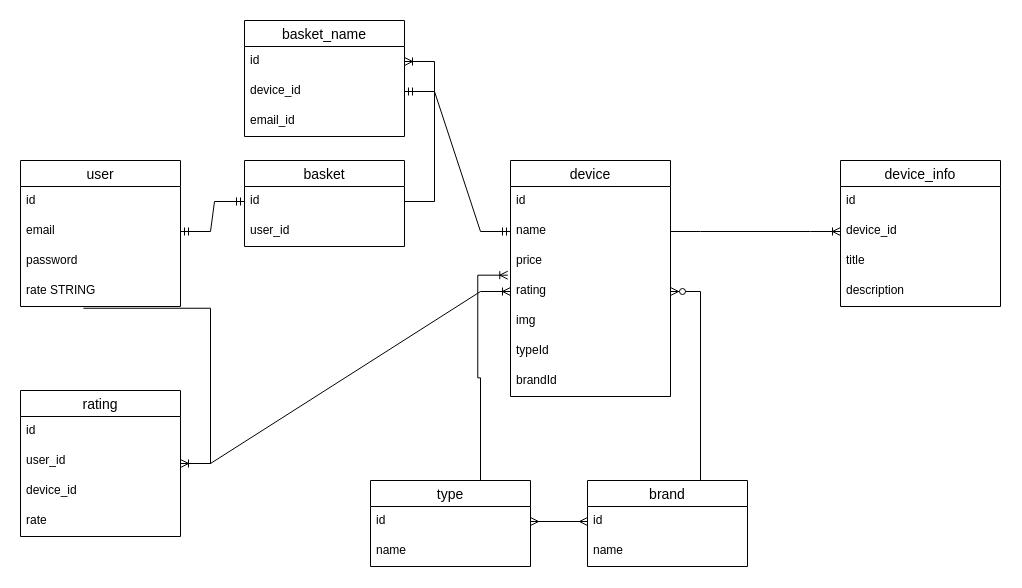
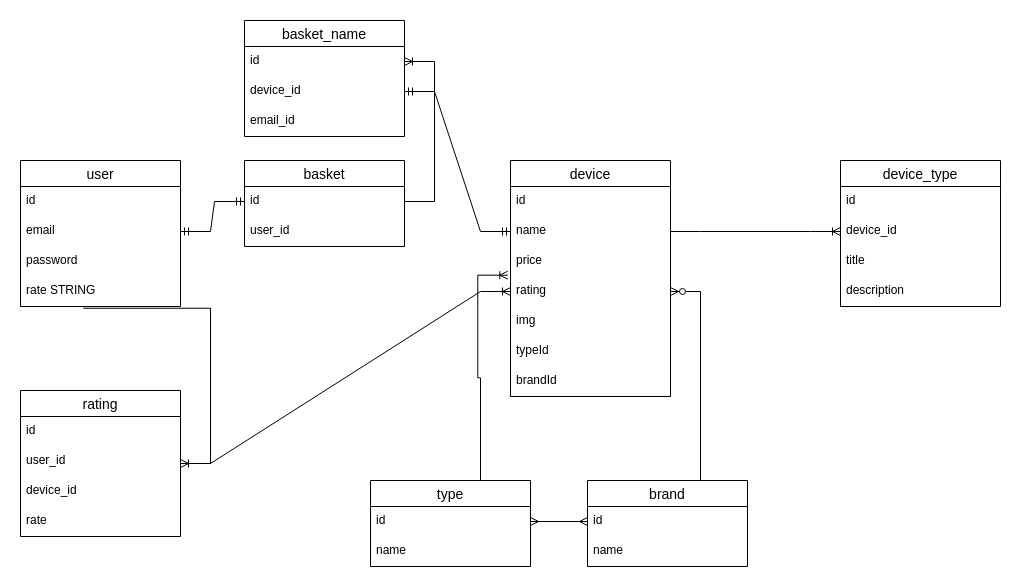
  <mxCell id="0" />
  <mxCell id="1" parent="0" />
  <mxCell id="2" value="user" style="swimlane;fontStyle=0;childLayout=stackLayout;horizontal=1;startSize=26;horizontalStack=0;resizeParent=1;resizeParentMax=0;resizeLast=0;collapsible=1;marginBottom=0;align=center;fontSize=14;" vertex="1" parent="1"><mxGeometry x="20" y="160" width="160" height="146" as="geometry" /></mxCell>
  <mxCell id="3" value="id" style="text;strokeColor=none;fillColor=none;spacingLeft=4;spacingRight=4;overflow=hidden;rotatable=0;points=[[0,0.5],[1,0.5]];portConstraint=eastwest;fontSize=12;" vertex="1" parent="2"><mxGeometry y="26" width="160" height="30" as="geometry" /></mxCell>
  <mxCell id="4" value="email" style="text;strokeColor=none;fillColor=none;spacingLeft=4;spacingRight=4;overflow=hidden;rotatable=0;points=[[0,0.5],[1,0.5]];portConstraint=eastwest;fontSize=12;" vertex="1" parent="2"><mxGeometry y="56" width="160" height="30" as="geometry" /></mxCell>
  <mxCell id="5" value="password" style="text;strokeColor=none;fillColor=none;spacingLeft=4;spacingRight=4;overflow=hidden;rotatable=0;points=[[0,0.5],[1,0.5]];portConstraint=eastwest;fontSize=12;" vertex="1" parent="2"><mxGeometry y="86" width="160" height="30" as="geometry" /></mxCell>
  <mxCell id="6" value="rate STRING" style="text;strokeColor=none;fillColor=none;spacingLeft=4;spacingRight=4;overflow=hidden;rotatable=0;points=[[0,0.5],[1,0.5]];portConstraint=eastwest;fontSize=12;" vertex="1" parent="2"><mxGeometry y="116" width="160" height="30" as="geometry" /></mxCell>
  <mxCell id="7" value="basket" style="swimlane;fontStyle=0;childLayout=stackLayout;horizontal=1;startSize=26;horizontalStack=0;resizeParent=1;resizeParentMax=0;resizeLast=0;collapsible=1;marginBottom=0;align=center;fontSize=14;" vertex="1" parent="1"><mxGeometry x="244" y="160" width="160" height="86" as="geometry" /></mxCell>
  <mxCell id="8" value="id" style="text;strokeColor=none;fillColor=none;spacingLeft=4;spacingRight=4;overflow=hidden;rotatable=0;points=[[0,0.5],[1,0.5]];portConstraint=eastwest;fontSize=12;" vertex="1" parent="7"><mxGeometry y="26" width="160" height="30" as="geometry" /></mxCell>
  <mxCell id="9" value="user_id" style="text;strokeColor=none;fillColor=none;spacingLeft=4;spacingRight=4;overflow=hidden;rotatable=0;points=[[0,0.5],[1,0.5]];portConstraint=eastwest;fontSize=12;" vertex="1" parent="7"><mxGeometry y="56" width="160" height="30" as="geometry" /></mxCell>
  <mxCell id="10" value="" style="edgeStyle=entityRelationEdgeStyle;fontSize=12;html=1;endArrow=ERmandOne;startArrow=ERmandOne;rounded=0;entryX=0;entryY=0.5;entryDx=0;entryDy=0;exitX=1;exitY=0.5;exitDx=0;exitDy=0;" edge="1" parent="1" source="4" target="8"><mxGeometry width="100" height="100" relative="1" as="geometry"><mxPoint x="210" y="470" as="sourcePoint" /><mxPoint x="310" y="370" as="targetPoint" /></mxGeometry></mxCell>
  <mxCell id="11" value="device" style="swimlane;fontStyle=0;childLayout=stackLayout;horizontal=1;startSize=26;horizontalStack=0;resizeParent=1;resizeParentMax=0;resizeLast=0;collapsible=1;marginBottom=0;align=center;fontSize=14;" vertex="1" parent="1"><mxGeometry x="510" y="160" width="160" height="236" as="geometry" /></mxCell>
  <mxCell id="12" value="id" style="text;strokeColor=none;fillColor=none;spacingLeft=4;spacingRight=4;overflow=hidden;rotatable=0;points=[[0,0.5],[1,0.5]];portConstraint=eastwest;fontSize=12;" vertex="1" parent="11"><mxGeometry y="26" width="160" height="30" as="geometry" /></mxCell>
  <mxCell id="13" value="name" style="text;strokeColor=none;fillColor=none;spacingLeft=4;spacingRight=4;overflow=hidden;rotatable=0;points=[[0,0.5],[1,0.5]];portConstraint=eastwest;fontSize=12;" vertex="1" parent="11"><mxGeometry y="56" width="160" height="30" as="geometry" /></mxCell>
  <mxCell id="14" value="price" style="text;strokeColor=none;fillColor=none;spacingLeft=4;spacingRight=4;overflow=hidden;rotatable=0;points=[[0,0.5],[1,0.5]];portConstraint=eastwest;fontSize=12;" vertex="1" parent="11"><mxGeometry y="86" width="160" height="30" as="geometry" /></mxCell>
  <mxCell id="15" value="rating" style="text;strokeColor=none;fillColor=none;spacingLeft=4;spacingRight=4;overflow=hidden;rotatable=0;points=[[0,0.5],[1,0.5]];portConstraint=eastwest;fontSize=12;" vertex="1" parent="11"><mxGeometry y="116" width="160" height="30" as="geometry" /></mxCell>
  <mxCell id="16" value="img" style="text;strokeColor=none;fillColor=none;spacingLeft=4;spacingRight=4;overflow=hidden;rotatable=0;points=[[0,0.5],[1,0.5]];portConstraint=eastwest;fontSize=12;" vertex="1" parent="11"><mxGeometry y="146" width="160" height="30" as="geometry" /></mxCell>
  <mxCell id="17" value="typeId" style="text;strokeColor=none;fillColor=none;spacingLeft=4;spacingRight=4;overflow=hidden;rotatable=0;points=[[0,0.5],[1,0.5]];portConstraint=eastwest;fontSize=12;" vertex="1" parent="11"><mxGeometry y="176" width="160" height="30" as="geometry" /></mxCell>
  <mxCell id="18" value="brandId" style="text;strokeColor=none;fillColor=none;spacingLeft=4;spacingRight=4;overflow=hidden;rotatable=0;points=[[0,0.5],[1,0.5]];portConstraint=eastwest;fontSize=12;" vertex="1" parent="11"><mxGeometry y="206" width="160" height="30" as="geometry" /></mxCell>
  <mxCell id="19" value="type" style="swimlane;fontStyle=0;childLayout=stackLayout;horizontal=1;startSize=26;horizontalStack=0;resizeParent=1;resizeParentMax=0;resizeLast=0;collapsible=1;marginBottom=0;align=center;fontSize=14;" vertex="1" parent="1"><mxGeometry x="370" y="480" width="160" height="86" as="geometry" /></mxCell>
  <mxCell id="20" value="id" style="text;strokeColor=none;fillColor=none;spacingLeft=4;spacingRight=4;overflow=hidden;rotatable=0;points=[[0,0.5],[1,0.5]];portConstraint=eastwest;fontSize=12;" vertex="1" parent="19"><mxGeometry y="26" width="160" height="30" as="geometry" /></mxCell>
  <mxCell id="21" value="name&#10;" style="text;strokeColor=none;fillColor=none;spacingLeft=4;spacingRight=4;overflow=hidden;rotatable=0;points=[[0,0.5],[1,0.5]];portConstraint=eastwest;fontSize=12;" vertex="1" parent="19"><mxGeometry y="56" width="160" height="30" as="geometry" /></mxCell>
  <mxCell id="22" value="brand" style="swimlane;fontStyle=0;childLayout=stackLayout;horizontal=1;startSize=26;horizontalStack=0;resizeParent=1;resizeParentMax=0;resizeLast=0;collapsible=1;marginBottom=0;align=center;fontSize=14;" vertex="1" parent="1"><mxGeometry x="587" y="480" width="160" height="86" as="geometry" /></mxCell>
  <mxCell id="23" value="id" style="text;strokeColor=none;fillColor=none;spacingLeft=4;spacingRight=4;overflow=hidden;rotatable=0;points=[[0,0.5],[1,0.5]];portConstraint=eastwest;fontSize=12;" vertex="1" parent="22"><mxGeometry y="26" width="160" height="30" as="geometry" /></mxCell>
  <mxCell id="24" value="name" style="text;strokeColor=none;fillColor=none;spacingLeft=4;spacingRight=4;overflow=hidden;rotatable=0;points=[[0,0.5],[1,0.5]];portConstraint=eastwest;fontSize=12;" vertex="1" parent="22"><mxGeometry y="56" width="160" height="30" as="geometry" /></mxCell>
  <mxCell id="25" value="" style="edgeStyle=entityRelationEdgeStyle;fontSize=12;html=1;endArrow=ERoneToMany;rounded=0;exitX=0.5;exitY=0;exitDx=0;exitDy=0;entryX=-0.017;entryY=-0.044;entryDx=0;entryDy=0;entryPerimeter=0;" edge="1" parent="1" source="19" target="15"><mxGeometry width="100" height="100" relative="1" as="geometry"><mxPoint x="420" y="480" as="sourcePoint" /><mxPoint x="520" y="380" as="targetPoint" /></mxGeometry></mxCell>
  <mxCell id="26" value="" style="edgeStyle=entityRelationEdgeStyle;fontSize=12;html=1;endArrow=ERzeroToMany;endFill=1;rounded=0;exitX=0.5;exitY=0;exitDx=0;exitDy=0;" edge="1" parent="1" source="22" target="15"><mxGeometry width="100" height="100" relative="1" as="geometry"><mxPoint x="570" y="530" as="sourcePoint" /><mxPoint x="500" y="350" as="targetPoint" /></mxGeometry></mxCell>
  <mxCell id="27" value="" style="edgeStyle=entityRelationEdgeStyle;fontSize=12;html=1;endArrow=ERmany;startArrow=ERmany;rounded=0;exitX=1;exitY=0.5;exitDx=0;exitDy=0;" edge="1" parent="1" source="20" target="23"><mxGeometry width="100" height="100" relative="1" as="geometry"><mxPoint x="520" y="610" as="sourcePoint" /><mxPoint x="620" y="510" as="targetPoint" /></mxGeometry></mxCell>
- <mxCell id="28" value="device_info" style="swimlane;fontStyle=0;childLayout=stackLayout;horizontal=1;startSize=26;horizontalStack=0;resizeParent=1;resizeParentMax=0;resizeLast=0;collapsible=1;marginBottom=0;align=center;fontSize=14;" vertex="1" parent="1"><mxGeometry x="840" y="160" width="160" height="146" as="geometry" /></mxCell>
+ <mxCell id="28" value="device_type" style="swimlane;fontStyle=0;childLayout=stackLayout;horizontal=1;startSize=26;horizontalStack=0;resizeParent=1;resizeParentMax=0;resizeLast=0;collapsible=1;marginBottom=0;align=center;fontSize=14;" vertex="1" parent="1"><mxGeometry x="840" y="160" width="160" height="146" as="geometry" /></mxCell>
  <mxCell id="29" value="id" style="text;strokeColor=none;fillColor=none;spacingLeft=4;spacingRight=4;overflow=hidden;rotatable=0;points=[[0,0.5],[1,0.5]];portConstraint=eastwest;fontSize=12;" vertex="1" parent="28"><mxGeometry y="26" width="160" height="30" as="geometry" /></mxCell>
  <mxCell id="30" value="device_id" style="text;strokeColor=none;fillColor=none;spacingLeft=4;spacingRight=4;overflow=hidden;rotatable=0;points=[[0,0.5],[1,0.5]];portConstraint=eastwest;fontSize=12;" vertex="1" parent="28"><mxGeometry y="56" width="160" height="30" as="geometry" /></mxCell>
  <mxCell id="31" value="title" style="text;strokeColor=none;fillColor=none;spacingLeft=4;spacingRight=4;overflow=hidden;rotatable=0;points=[[0,0.5],[1,0.5]];portConstraint=eastwest;fontSize=12;" vertex="1" parent="28"><mxGeometry y="86" width="160" height="30" as="geometry" /></mxCell>
  <mxCell id="32" value="description" style="text;strokeColor=none;fillColor=none;spacingLeft=4;spacingRight=4;overflow=hidden;rotatable=0;points=[[0,0.5],[1,0.5]];portConstraint=eastwest;fontSize=12;" vertex="1" parent="28"><mxGeometry y="116" width="160" height="30" as="geometry" /></mxCell>
  <mxCell id="33" value="" style="edgeStyle=entityRelationEdgeStyle;fontSize=12;html=1;endArrow=ERoneToMany;rounded=0;" edge="1" parent="1" source="13" target="30"><mxGeometry width="100" height="100" relative="1" as="geometry"><mxPoint x="820" y="320" as="sourcePoint" /><mxPoint x="920" y="220" as="targetPoint" /></mxGeometry></mxCell>
  <mxCell id="34" value="basket_name" style="swimlane;fontStyle=0;childLayout=stackLayout;horizontal=1;startSize=26;horizontalStack=0;resizeParent=1;resizeParentMax=0;resizeLast=0;collapsible=1;marginBottom=0;align=center;fontSize=14;" vertex="1" parent="1"><mxGeometry x="244" y="20" width="160" height="116" as="geometry" /></mxCell>
  <mxCell id="35" value="id" style="text;strokeColor=none;fillColor=none;spacingLeft=4;spacingRight=4;overflow=hidden;rotatable=0;points=[[0,0.5],[1,0.5]];portConstraint=eastwest;fontSize=12;" vertex="1" parent="34"><mxGeometry y="26" width="160" height="30" as="geometry" /></mxCell>
  <mxCell id="36" value="device_id" style="text;strokeColor=none;fillColor=none;spacingLeft=4;spacingRight=4;overflow=hidden;rotatable=0;points=[[0,0.5],[1,0.5]];portConstraint=eastwest;fontSize=12;" vertex="1" parent="34"><mxGeometry y="56" width="160" height="30" as="geometry" /></mxCell>
  <mxCell id="37" value="email_id&#10;" style="text;strokeColor=none;fillColor=none;spacingLeft=4;spacingRight=4;overflow=hidden;rotatable=0;points=[[0,0.5],[1,0.5]];portConstraint=eastwest;fontSize=12;" vertex="1" parent="34"><mxGeometry y="86" width="160" height="30" as="geometry" /></mxCell>
  <mxCell id="38" value="" style="edgeStyle=entityRelationEdgeStyle;fontSize=12;html=1;endArrow=ERoneToMany;rounded=0;exitX=1;exitY=0.5;exitDx=0;exitDy=0;entryX=1;entryY=0.5;entryDx=0;entryDy=0;" edge="1" parent="1" source="8" target="35"><mxGeometry width="100" height="100" relative="1" as="geometry"><mxPoint x="290" y="370" as="sourcePoint" /><mxPoint x="390" y="51" as="targetPoint" /></mxGeometry></mxCell>
  <mxCell id="39" value="" style="edgeStyle=entityRelationEdgeStyle;fontSize=12;html=1;endArrow=ERmandOne;startArrow=ERmandOne;rounded=0;" edge="1" parent="1" source="36" target="13"><mxGeometry width="100" height="100" relative="1" as="geometry"><mxPoint x="420" y="250" as="sourcePoint" /><mxPoint x="520" y="150" as="targetPoint" /></mxGeometry></mxCell>
  <mxCell id="40" value="rating" style="swimlane;fontStyle=0;childLayout=stackLayout;horizontal=1;startSize=26;horizontalStack=0;resizeParent=1;resizeParentMax=0;resizeLast=0;collapsible=1;marginBottom=0;align=center;fontSize=14;" vertex="1" parent="1"><mxGeometry x="20" y="390" width="160" height="146" as="geometry" /></mxCell>
  <mxCell id="41" value="id" style="text;strokeColor=none;fillColor=none;spacingLeft=4;spacingRight=4;overflow=hidden;rotatable=0;points=[[0,0.5],[1,0.5]];portConstraint=eastwest;fontSize=12;" vertex="1" parent="40"><mxGeometry y="26" width="160" height="30" as="geometry" /></mxCell>
  <mxCell id="42" value="user_id" style="text;strokeColor=none;fillColor=none;spacingLeft=4;spacingRight=4;overflow=hidden;rotatable=0;points=[[0,0.5],[1,0.5]];portConstraint=eastwest;fontSize=12;" vertex="1" parent="40"><mxGeometry y="56" width="160" height="30" as="geometry" /></mxCell>
  <mxCell id="43" value="device_id" style="text;strokeColor=none;fillColor=none;spacingLeft=4;spacingRight=4;overflow=hidden;rotatable=0;points=[[0,0.5],[1,0.5]];portConstraint=eastwest;fontSize=12;" vertex="1" parent="40"><mxGeometry y="86" width="160" height="30" as="geometry" /></mxCell>
  <mxCell id="44" value="rate" style="text;strokeColor=none;fillColor=none;spacingLeft=4;spacingRight=4;overflow=hidden;rotatable=0;points=[[0,0.5],[1,0.5]];portConstraint=eastwest;fontSize=12;" vertex="1" parent="40"><mxGeometry y="116" width="160" height="30" as="geometry" /></mxCell>
  <mxCell id="45" value="" style="edgeStyle=entityRelationEdgeStyle;fontSize=12;html=1;endArrow=ERoneToMany;rounded=0;exitX=0.393;exitY=1.058;exitDx=0;exitDy=0;exitPerimeter=0;" edge="1" parent="1" source="6" target="40"><mxGeometry width="100" height="100" relative="1" as="geometry"><mxPoint x="120" y="480" as="sourcePoint" /><mxPoint x="220" y="380" as="targetPoint" /></mxGeometry></mxCell>
  <mxCell id="46" value="" style="edgeStyle=entityRelationEdgeStyle;fontSize=12;html=1;endArrow=ERoneToMany;rounded=0;" edge="1" parent="1" source="40" target="15"><mxGeometry width="100" height="100" relative="1" as="geometry"><mxPoint x="320" y="510" as="sourcePoint" /><mxPoint x="420" y="410" as="targetPoint" /></mxGeometry></mxCell>
